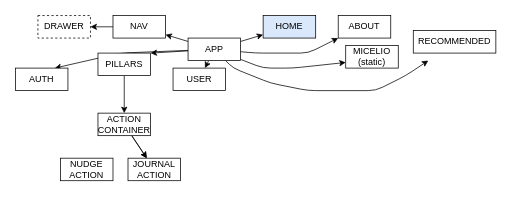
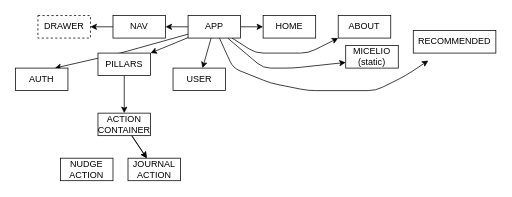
  <mxCell id="0" />
  <mxCell id="1" parent="0" />
  <mxCell id="2" value="DRAWER" style="whiteSpace=wrap;html=1;dashed=1;" parent="1" vertex="1"><mxGeometry x="50" y="20" width="70" height="30" as="geometry" /></mxCell>
  <mxCell id="3" value="" style="edgeStyle=none;html=1;" parent="1" source="4" target="2" edge="1"><mxGeometry relative="1" as="geometry" /></mxCell>
  <mxCell id="4" value="NAV" style="whiteSpace=wrap;html=1;" parent="1" vertex="1"><mxGeometry x="150" y="20" width="70" height="30" as="geometry" /></mxCell>
  <mxCell id="5" value="" style="edgeStyle=none;html=1;" parent="1" source="13" target="4" edge="1"><mxGeometry relative="1" as="geometry" /></mxCell>
  <mxCell id="6" value="" style="edgeStyle=none;html=1;" parent="1" source="13" target="14" edge="1"><mxGeometry relative="1" as="geometry" /></mxCell>
  <mxCell id="7" value="" style="edgeStyle=none;html=1;entryX=0;entryY=1;entryDx=0;entryDy=0;" parent="1" source="13" target="15" edge="1"><mxGeometry relative="1" as="geometry"><mxPoint x="380" y="140" as="targetPoint" /><Array as="points"><mxPoint x="340" y="70" /><mxPoint x="410" y="70" /></Array></mxGeometry></mxCell>
  <mxCell id="8" value="" style="edgeStyle=none;html=1;entryX=0;entryY=0.75;entryDx=0;entryDy=0;" parent="1" source="13" target="16" edge="1"><mxGeometry relative="1" as="geometry"><mxPoint x="400" y="110" as="targetPoint" /><Array as="points"><mxPoint x="350" y="90" /><mxPoint x="390" y="90" /></Array></mxGeometry></mxCell>
  <mxCell id="9" value="" style="edgeStyle=none;html=1;" parent="1" source="13" edge="1"><mxGeometry relative="1" as="geometry"><mxPoint x="570" y="80" as="targetPoint" /><Array as="points"><mxPoint x="310" y="90" /><mxPoint x="360" y="110" /><mxPoint x="410" y="120" /><mxPoint x="500" y="120" /><mxPoint x="540" y="100" /></Array></mxGeometry></mxCell>
  <mxCell id="10" value="" style="edgeStyle=none;html=1;entryX=0.75;entryY=0;entryDx=0;entryDy=0;" parent="1" source="13" target="20" edge="1"><mxGeometry relative="1" as="geometry"><mxPoint x="285" y="115" as="targetPoint" /><Array as="points"><mxPoint x="160" y="70" /></Array></mxGeometry></mxCell>
  <mxCell id="11" value="" style="edgeStyle=none;html=1;entryX=1;entryY=0;entryDx=0;entryDy=0;" parent="1" source="13" target="19" edge="1"><mxGeometry relative="1" as="geometry"><mxPoint x="285" y="115" as="targetPoint" /></mxGeometry></mxCell>
  <mxCell id="12" value="" style="edgeStyle=none;html=1;" parent="1" source="13" target="26" edge="1"><mxGeometry relative="1" as="geometry" /></mxCell>
- <mxCell id="13" value="APP" style="whiteSpace=wrap;html=1;" parent="1" vertex="1"><mxGeometry x="250" y="50" width="70" height="30" as="geometry" /></mxCell>
- <mxCell id="14" value="HOME" style="whiteSpace=wrap;html=1;fillColor=#dae8fc;" parent="1" vertex="1"><mxGeometry x="350" y="20" width="70" height="30" as="geometry" /></mxCell>
+ <mxCell id="13" value="APP" style="whiteSpace=wrap;html=1;" parent="1" vertex="1"><mxGeometry x="250" y="20" width="70" height="30" as="geometry" /></mxCell>
+ <mxCell id="14" value="HOME" style="whiteSpace=wrap;html=1;" parent="1" vertex="1"><mxGeometry x="350" y="20" width="70" height="30" as="geometry" /></mxCell>
  <mxCell id="15" value="ABOUT" style="whiteSpace=wrap;html=1;" parent="1" vertex="1"><mxGeometry x="450" y="20" width="70" height="30" as="geometry" /></mxCell>
  <mxCell id="16" value="MICELIO&lt;br&gt;(static)" style="whiteSpace=wrap;html=1;" parent="1" vertex="1"><mxGeometry x="460" y="60" width="70" height="30" as="geometry" /></mxCell>
  <mxCell id="17" value="RECOMMENDED" style="whiteSpace=wrap;html=1;" parent="1" vertex="1"><mxGeometry x="550" y="40" width="110" height="30" as="geometry" /></mxCell>
  <mxCell id="18" value="" style="edgeStyle=none;html=1;" parent="1" source="19" target="23" edge="1"><mxGeometry relative="1" as="geometry" /></mxCell>
  <mxCell id="19" value="PILLARS" style="whiteSpace=wrap;html=1;" parent="1" vertex="1"><mxGeometry x="130" y="70" width="70" height="30" as="geometry" /></mxCell>
  <mxCell id="20" value="AUTH" style="whiteSpace=wrap;html=1;" parent="1" vertex="1"><mxGeometry x="20" y="90" width="70" height="30" as="geometry" /></mxCell>
  <mxCell id="21" value="" style="edgeStyle=none;html=1;" parent="1" source="23" target="25" edge="1"><mxGeometry relative="1" as="geometry" /></mxCell>
  <mxCell id="22" value="" style="edgeStyle=none;html=1;" parent="1" source="23" target="25" edge="1"><mxGeometry relative="1" as="geometry" /></mxCell>
  <mxCell id="23" value="ACTION CONTAINER" style="whiteSpace=wrap;html=1;" parent="1" vertex="1"><mxGeometry x="130" y="150" width="70" height="30" as="geometry" /></mxCell>
  <mxCell id="24" value="NUDGE ACTION" style="whiteSpace=wrap;html=1;" parent="1" vertex="1"><mxGeometry x="80" y="210" width="70" height="30" as="geometry" /></mxCell>
  <mxCell id="25" value="JOURNAL ACTION" style="whiteSpace=wrap;html=1;" parent="1" vertex="1"><mxGeometry x="170" y="210" width="70" height="30" as="geometry" /></mxCell>
  <mxCell id="26" value="USER" style="whiteSpace=wrap;html=1;" parent="1" vertex="1"><mxGeometry x="230" y="90" width="70" height="30" as="geometry" /></mxCell>
